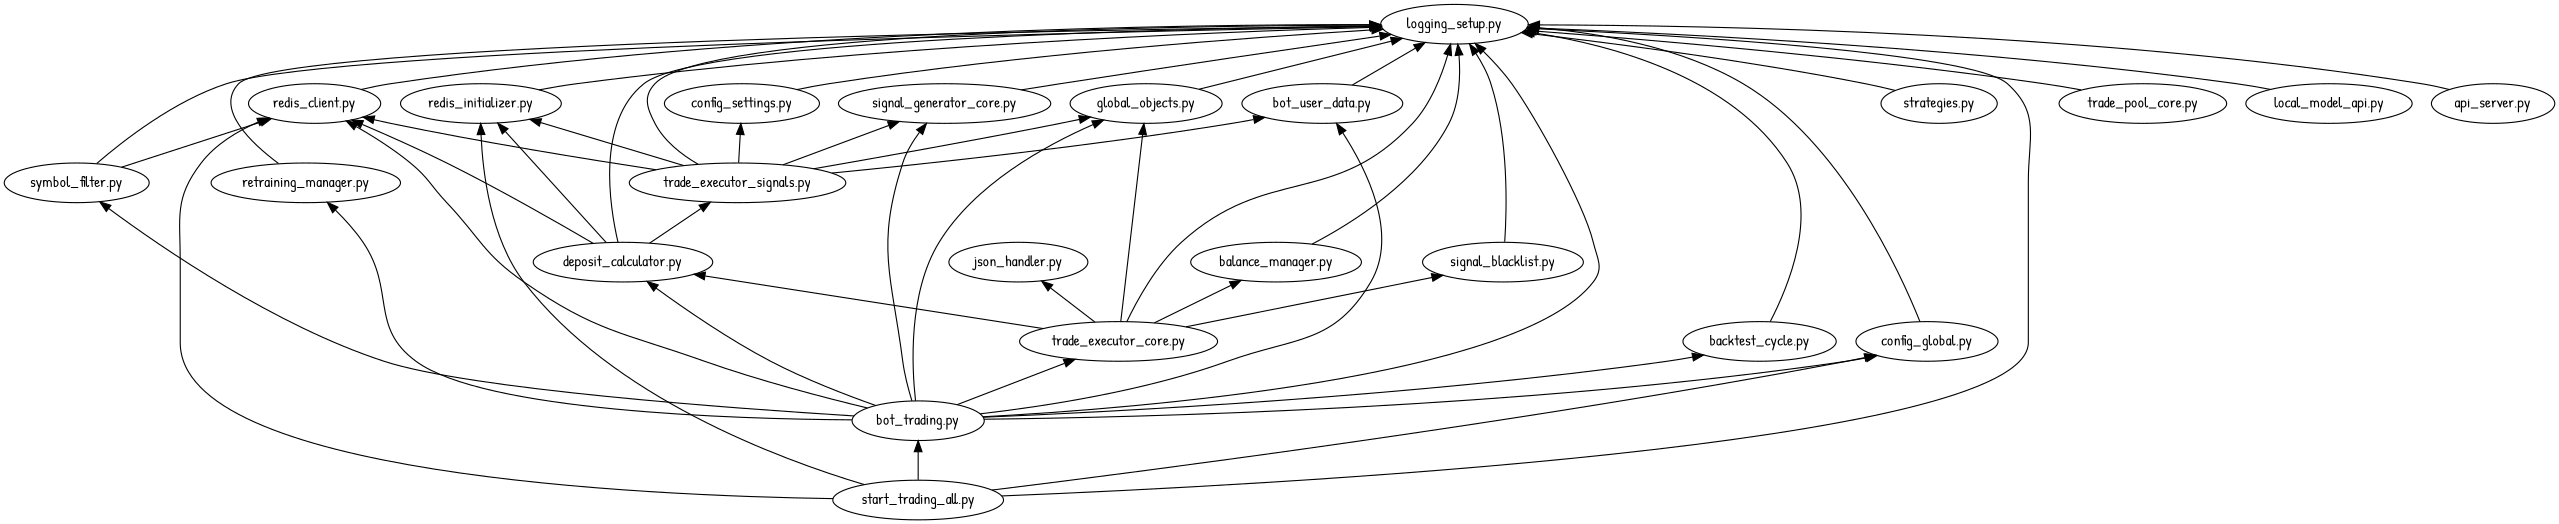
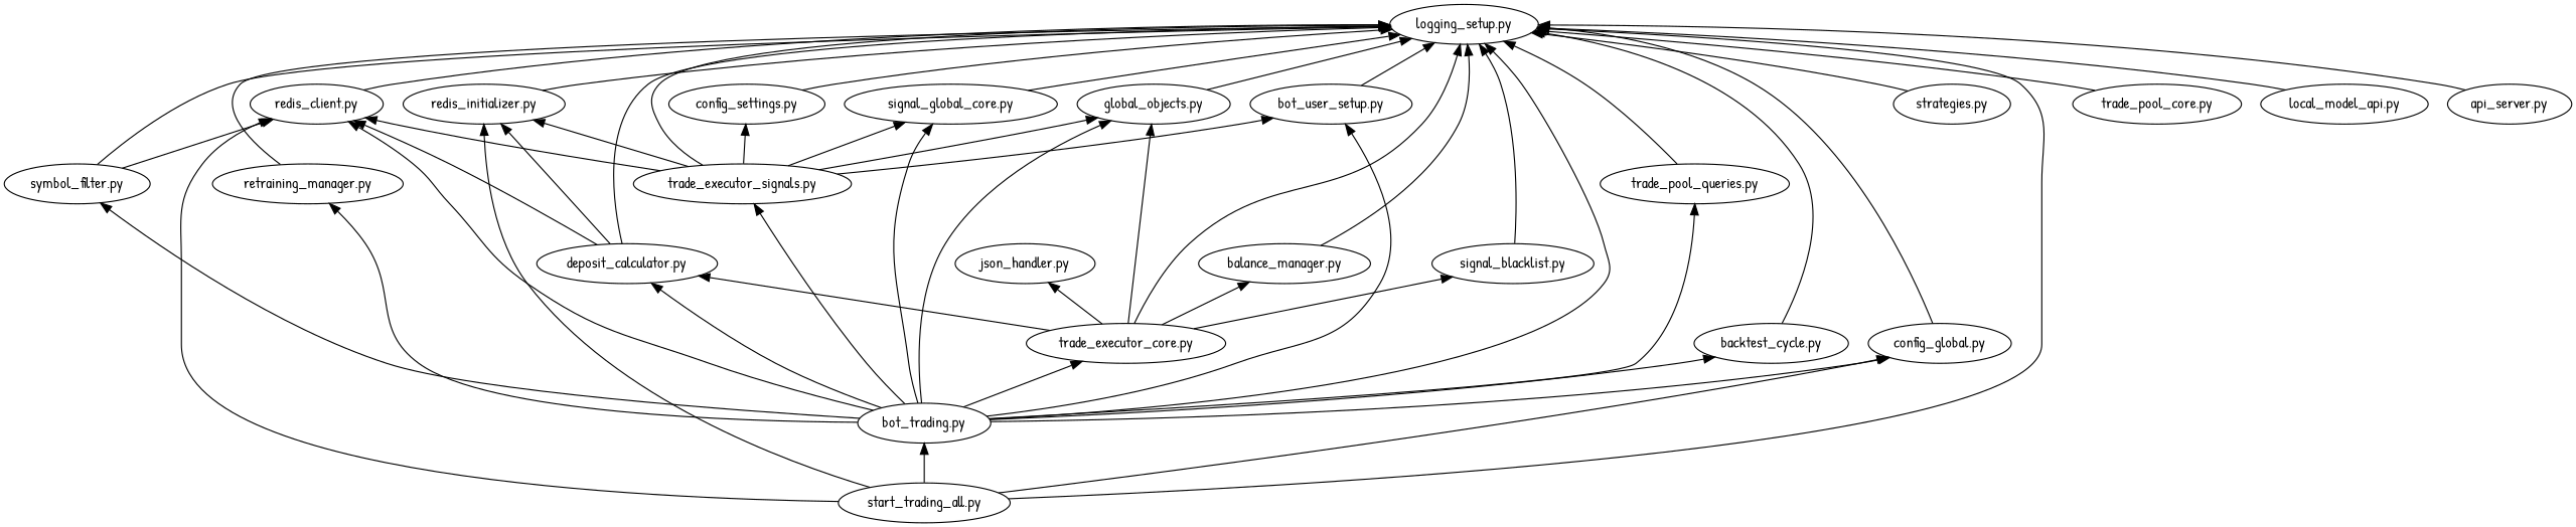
  digraph {
    fontname="Patrick Hand"
    rankdir=BT
    node [fontname="Patrick Hand"]
    edge [fontname="Patrick Hand"]
    n1 [label="trade_executor_core.py"]
    n2 [label="global_objects.py"]
    n3 [label="balance_manager.py"]
    n4 [label="deposit_calculator.py"]
    n5 [label="signal_blacklist.py"]
    n6 [label="logging_setup.py"]
    n7 [label="json_handler.py"]
    n8 [label="redis_initializer.py"]
    n9 [label="redis_client.py"]
    n10 [label="trade_executor_signals.py"]
-   n11 [label="signal_generator_core.py"]
+   n11 [label="signal_global_core.py"]
    n12 [label="config_settings.py"]
-   n13 [label="bot_user_data.py"]
+   n13 [label="bot_user_setup.py"]
    n14 [label="bot_trading.py"]
+   n15 [label="trade_pool_queries.py"]
    n16 [label="symbol_filter.py"]
    n17 [label="retraining_manager.py"]
    n18 [label="config_global.py"]
    n19 [label="backtest_cycle.py"]
    n20 [label="strategies.py"]
    n21 [label="start_trading_all.py"]
    n22 [label="trade_pool_core.py"]
    n23 [label="local_model_api.py"]
    n24 [label="api_server.py"]
    n1 -> n2
    n1 -> n3
    n1 -> n4
    n1 -> n5
    n1 -> n6
    n1 -> n7
    n2 -> n6
    n3 -> n6
    n4 -> n6
    n4 -> n8
    n4 -> n9
    n5 -> n6
    n8 -> n6
    n9 -> n6
    n10 -> n2
    n10 -> n6
    n10 -> n8
    n10 -> n9
    n10 -> n11
    n10 -> n12
    n10 -> n13
    n11 -> n6
    n12 -> n6
    n13 -> n6
    n14 -> n1
    n14 -> n2
    n14 -> n4
    n14 -> n6
    n14 -> n9
-   n4 -> n10
+   n14 -> n10
    n14 -> n11
    n14 -> n13
+   n14 -> n15
    n14 -> n16
    n14 -> n17
    n14 -> n18
    n14 -> n19
+   n15 -> n6
    n16 -> n6
    n16 -> n9
    n17 -> n6
    n18 -> n6
    n19 -> n6
    n20 -> n6
    n21 -> n6
    n21 -> n8
    n21 -> n9
    n21 -> n14
    n21 -> n18
    n22 -> n6
    n23 -> n6
    n24 -> n6
  }
